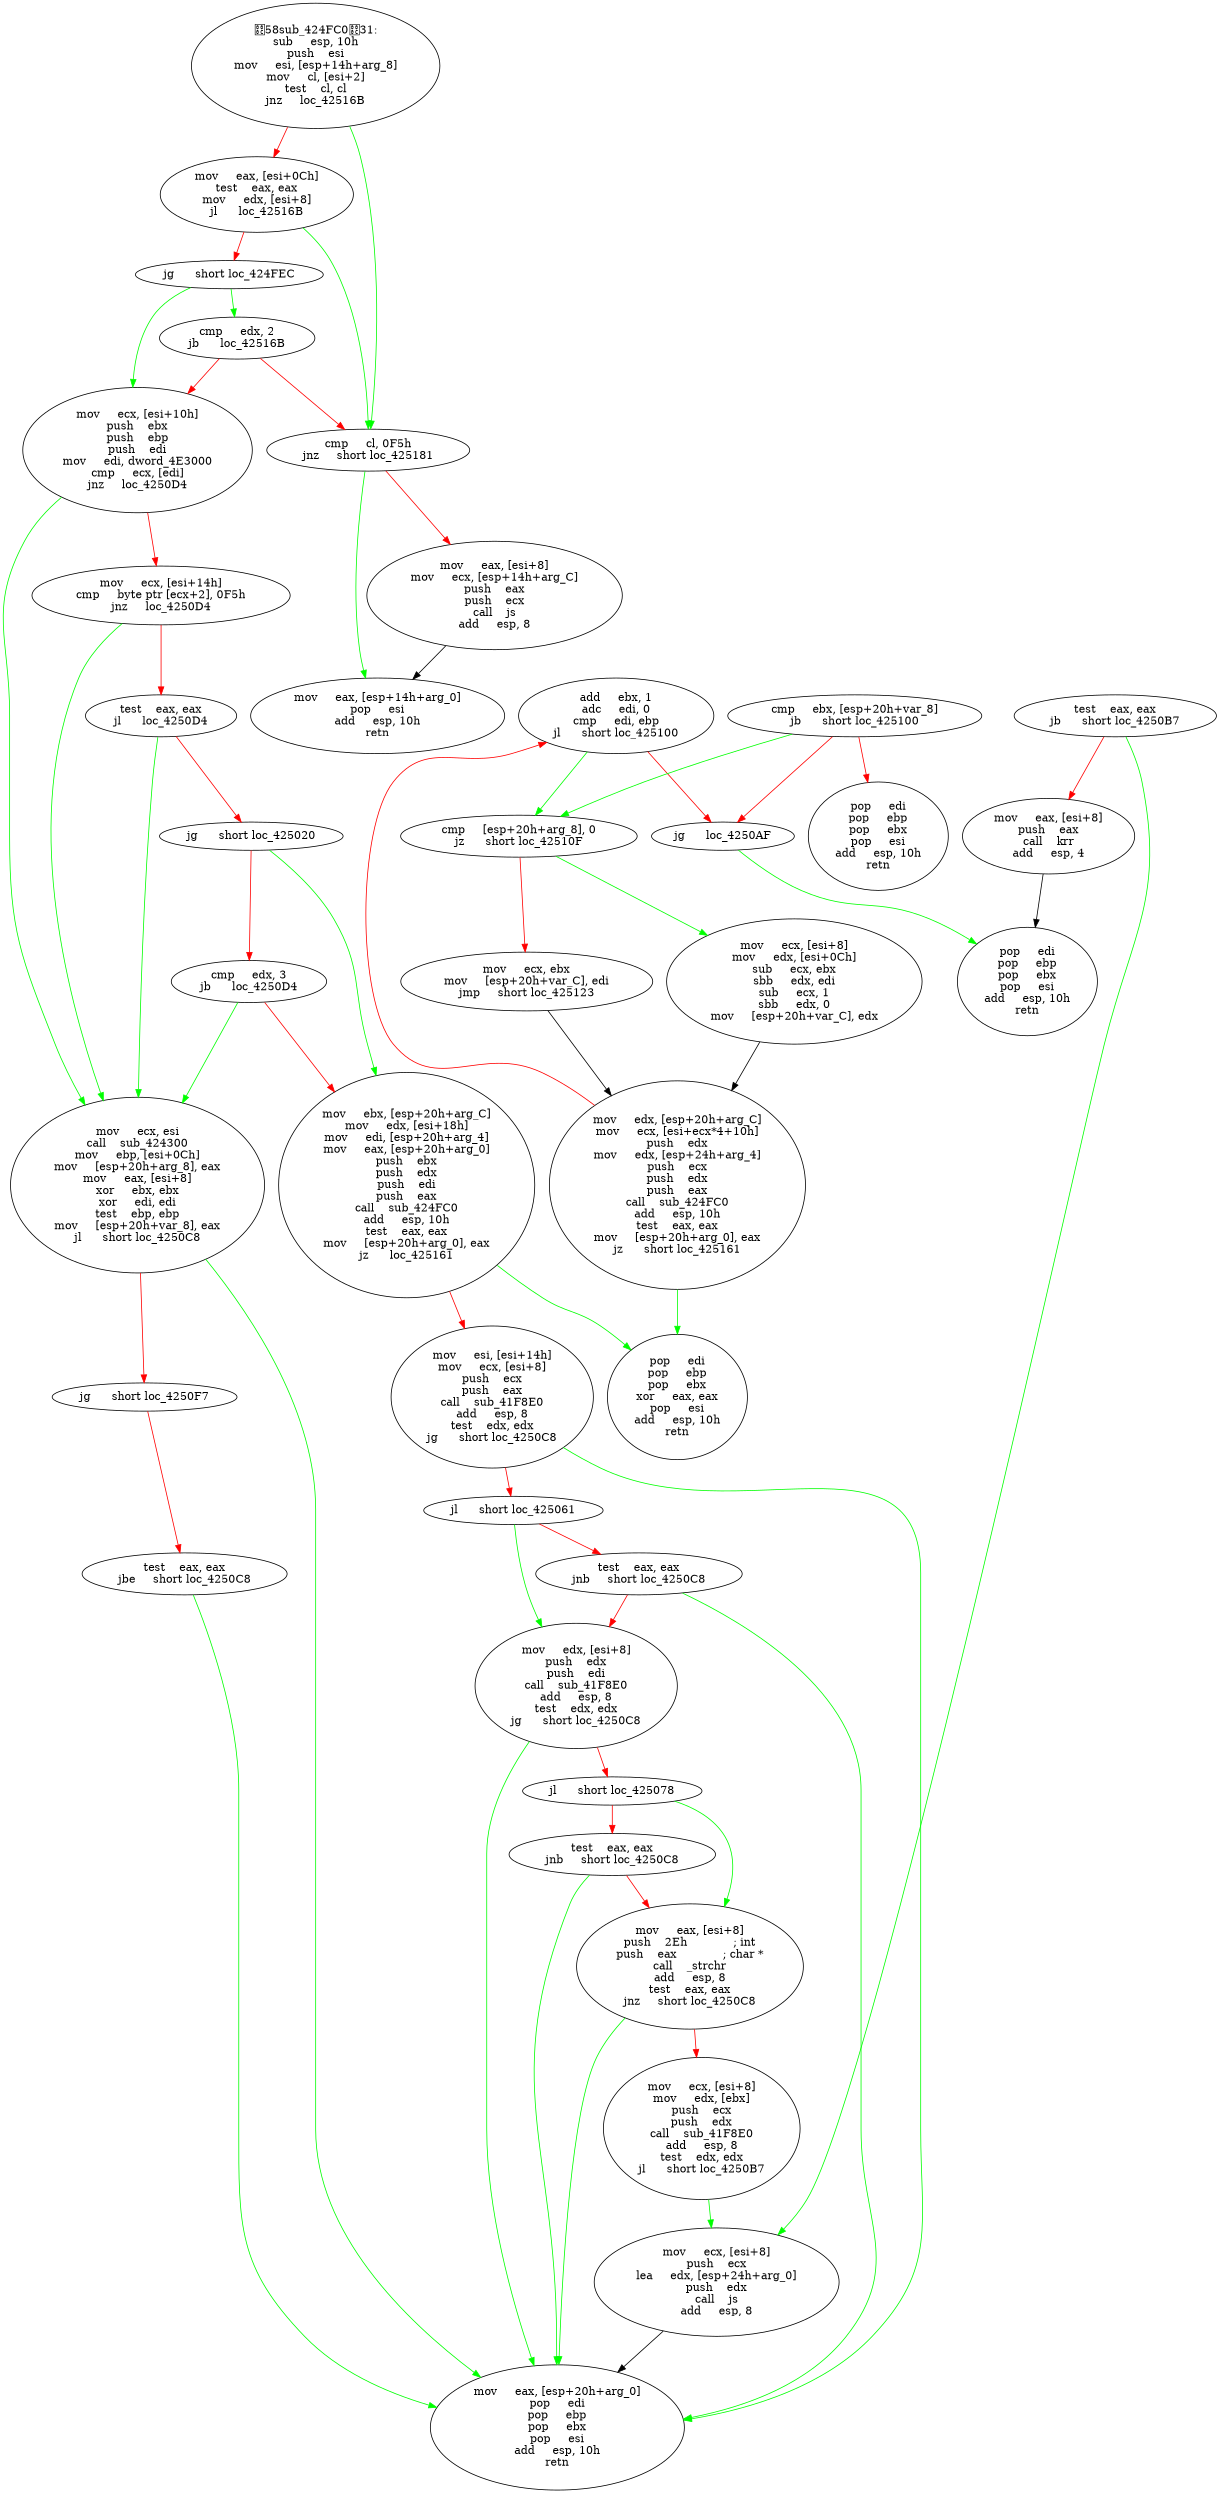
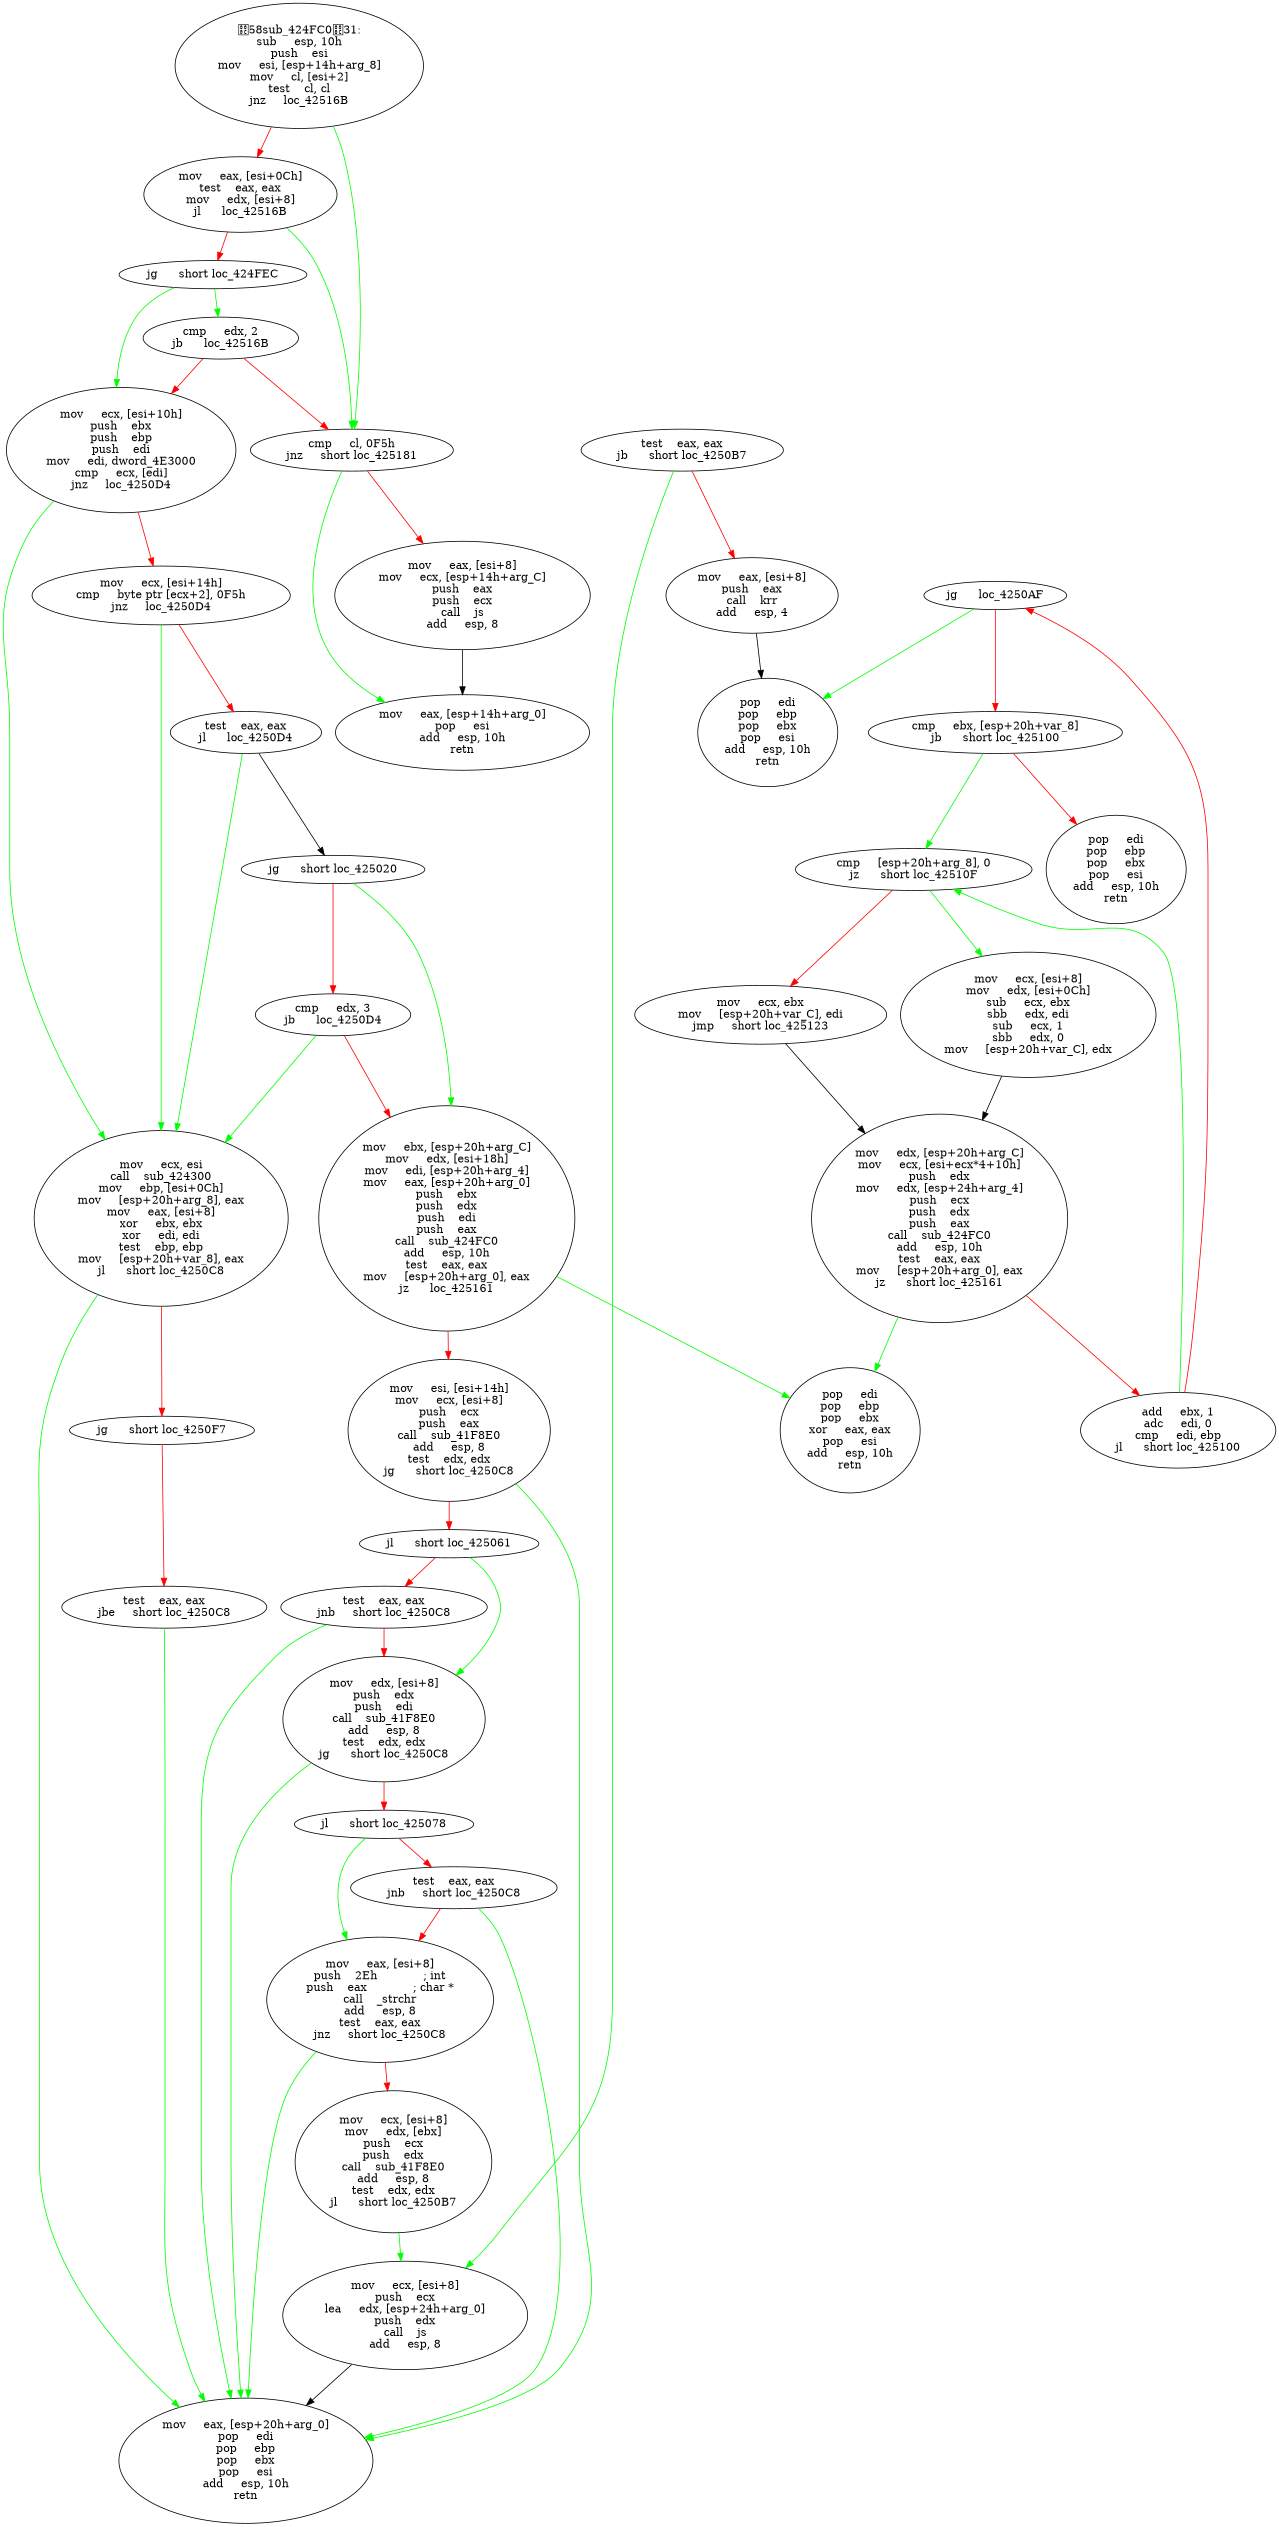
  digraph {
    edge [color=green]
    n1 [label="58sub_424FC031:\nsub     esp, 10h\npush    esi\nmov     esi, [esp+14h+arg_8]\nmov     cl, [esi+2]\ntest    cl, cl\njnz     loc_42516B"]
    n2 [label="mov     eax, [esi+0Ch]\ntest    eax, eax\nmov     edx, [esi+8]\njl      loc_42516B"]
    n3 [label="cmp     cl, 0F5h\njnz     short loc_425181"]
    n4 [label="jg      short loc_424FEC"]
    n5 [label="mov     eax, [esi+8]\nmov     ecx, [esp+14h+arg_C]\npush    eax\npush    ecx\ncall    js\nadd     esp, 8"]
    n6 [label="mov     eax, [esp+14h+arg_0]\npop     esi\nadd     esp, 10h\nretn"]
    n7 [label="cmp     edx, 2\njb      loc_42516B"]
    n8 [label="mov     ecx, [esi+10h]\npush    ebx\npush    ebp\npush    edi\nmov     edi, dword_4E3000\ncmp     ecx, [edi]\njnz     loc_4250D4"]
    n9 [label="mov     ecx, [esi+14h]\ncmp     byte ptr [ecx+2], 0F5h\njnz     loc_4250D4"]
    n10 [label="mov     ecx, esi\ncall    sub_424300\nmov     ebp, [esi+0Ch]\nmov     [esp+20h+arg_8], eax\nmov     eax, [esi+8]\nxor     ebx, ebx\nxor     edi, edi\ntest    ebp, ebp\nmov     [esp+20h+var_8], eax\njl      short loc_4250C8"]
    n11 [label="test    eax, eax\njl      loc_4250D4"]
    n12 [label="mov     eax, [esp+20h+arg_0]\npop     edi\npop     ebp\npop     ebx\npop     esi\nadd     esp, 10h\nretn"]
    n13 [label="jg      short loc_4250F7"]
    n14 [label="jg      short loc_425020"]
    n15 [label="cmp     edx, 3\njb      loc_4250D4"]
    n16 [label="mov     ebx, [esp+20h+arg_C]\nmov     edx, [esi+18h]\nmov     edi, [esp+20h+arg_4]\nmov     eax, [esp+20h+arg_0]\npush    ebx\npush    edx\npush    edi\npush    eax\ncall    sub_424FC0\nadd     esp, 10h\ntest    eax, eax\nmov     [esp+20h+arg_0], eax\njz      loc_425161"]
    n17 [label="mov     esi, [esi+14h]\nmov     ecx, [esi+8]\npush    ecx\npush    eax\ncall    sub_41F8E0\nadd     esp, 8\ntest    edx, edx\njg      short loc_4250C8"]
    n18 [label="pop     edi\npop     ebp\npop     ebx\nxor     eax, eax\npop     esi\nadd     esp, 10h\nretn"]
    n19 [label="jl      short loc_425061"]
    n20 [label="test    eax, eax\njnb     short loc_4250C8"]
    n21 [label="mov     edx, [esi+8]\npush    edx\npush    edi\ncall    sub_41F8E0\nadd     esp, 8\ntest    edx, edx\njg      short loc_4250C8"]
    n22 [label="jl      short loc_425078"]
    n23 [label="test    eax, eax\njnb     short loc_4250C8"]
    n24 [label="mov     eax, [esi+8]\npush    2Eh             ; int\npush    eax             ; char *\ncall    _strchr\nadd     esp, 8\ntest    eax, eax\njnz     short loc_4250C8"]
    n25 [label="mov     ecx, [esi+8]\nmov     edx, [ebx]\npush    ecx\npush    edx\ncall    sub_41F8E0\nadd     esp, 8\ntest    edx, edx\njl      short loc_4250B7"]
    n26 [label="mov     ecx, [esi+8]\npush    ecx\nlea     edx, [esp+24h+arg_0]\npush    edx\ncall    js\nadd     esp, 8"]
    n27 [label="test    eax, eax\njb      short loc_4250B7"]
    n28 [label="mov     eax, [esi+8]\npush    eax\ncall    krr\nadd     esp, 4"]
    n29 [label="pop     edi\npop     ebp\npop     ebx\npop     esi\nadd     esp, 10h\nretn"]
    n30 [label="test    eax, eax\njbe     short loc_4250C8"]
    n31 [label="cmp     [esp+20h+arg_8], 0\njz      short loc_42510F"]
    n32 [label="mov     ecx, ebx\nmov     [esp+20h+var_C], edi\njmp     short loc_425123"]
    n33 [label="mov     ecx, [esi+8]\nmov     edx, [esi+0Ch]\nsub     ecx, ebx\nsbb     edx, edi\nsub     ecx, 1\nsbb     edx, 0\nmov     [esp+20h+var_C], edx"]
    n34 [label="mov     edx, [esp+20h+arg_C]\nmov     ecx, [esi+ecx*4+10h]\npush    edx\nmov     edx, [esp+24h+arg_4]\npush    ecx\npush    edx\npush    eax\ncall    sub_424FC0\nadd     esp, 10h\ntest    eax, eax\nmov     [esp+20h+arg_0], eax\njz      short loc_425161"]
    n35 [label="add     ebx, 1\nadc     edi, 0\ncmp     edi, ebp\njl      short loc_425100"]
    n36 [label="jg      loc_4250AF"]
    n37 [label="cmp     ebx, [esp+20h+var_8]\njb      short loc_425100"]
    n38 [label="pop     edi\npop     ebp\npop     ebx\npop     esi\nadd     esp, 10h\nretn"]
    n1 -> n2 [color=red]
    n1 -> n3
    n2 -> n3
    n2 -> n4 [color=red]
    n3 -> n5 [color=red]
    n3 -> n6
    n4 -> n7
    n4 -> n8
    n5 -> n6 [color=black]
    n7 -> n3 [color=red]
    n7 -> n8 [color=red]
    n8 -> n9 [color=red]
    n8 -> n10
    n9 -> n10
    n9 -> n11 [color=red]
    n10 -> n12
    n10 -> n13 [color=red]
    n11 -> n10
-   n11 -> n14 [color=red]
+   n11 -> n14 [color=black]
    n13 -> n30 [color=red]
    n14 -> n15 [color=red]
    n14 -> n16
    n15 -> n10
    n15 -> n16 [color=red]
    n16 -> n17 [color=red]
    n16 -> n18
    n17 -> n12
    n17 -> n19 [color=red]
    n19 -> n20 [color=red]
    n19 -> n21
    n20 -> n12
    n20 -> n21 [color=red]
    n21 -> n12
    n21 -> n22 [color=red]
    n22 -> n23 [color=red]
    n22 -> n24
    n23 -> n12
    n23 -> n24 [color=red]
    n24 -> n12
    n24 -> n25 [color=red]
    n25 -> n26
    n26 -> n12 [color=black]
    n27 -> n26
    n27 -> n28 [color=red]
    n28 -> n29 [color=black]
    n30 -> n12
    n31 -> n32 [color=red]
    n31 -> n33
    n32 -> n34 [color=black]
    n33 -> n34 [color=black]
    n34 -> n18
    n34 -> n35 [color=red]
    n35 -> n31
    n35 -> n36 [color=red]
    n36 -> n29
-   n37 -> n36 [color=red]
+   n36 -> n37 [color=red]
    n37 -> n31
    n37 -> n38 [color=red]
  }
